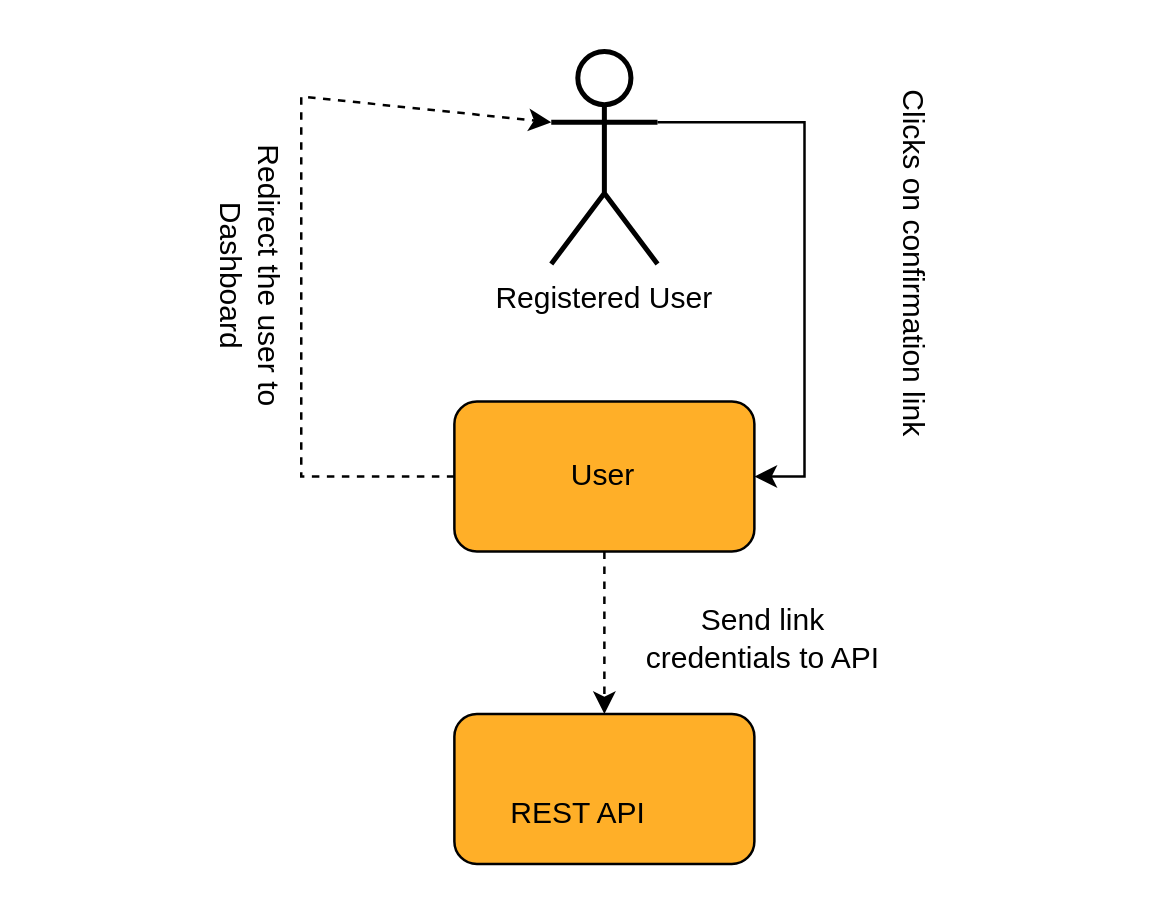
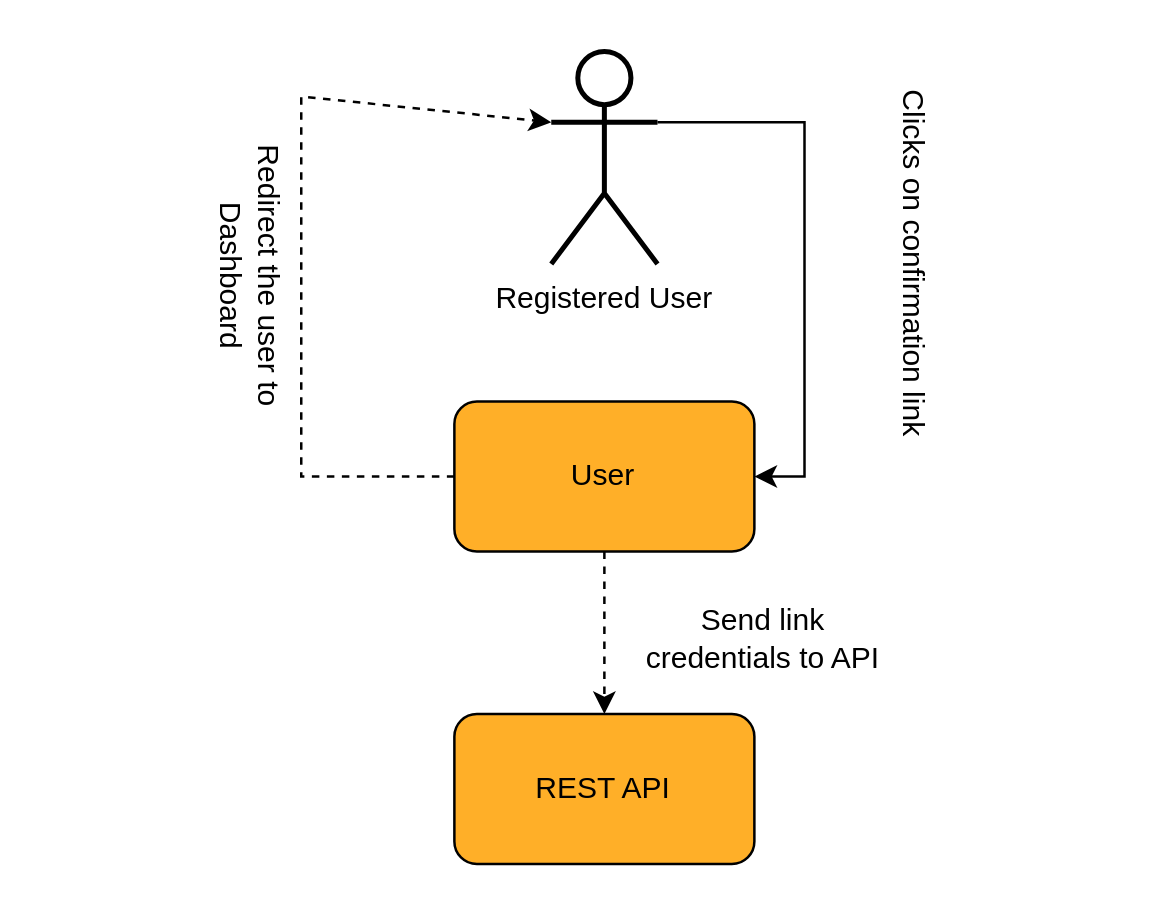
  <mxCell id="0" />
  <mxCell id="1" parent="0" />
  <mxCell id="2" value="&lt;span style=&quot;background-color: rgb(255 , 255 , 255) ; font-size: 12px&quot;&gt;Clicks on confirmation link&lt;/span&gt;" style="text;html=1;strokeColor=none;fillColor=none;align=center;verticalAlign=middle;whiteSpace=wrap;rounded=0;fontSize=12;rotation=90;" parent="1" vertex="1"><mxGeometry x="290" y="90" width="150" height="30" as="geometry" /></mxCell>
  <mxCell id="3" value="" style="endArrow=classic;html=1;rounded=0;strokeWidth=1;jumpSize=6;dashed=1;fontSize=12;exitX=0.5;exitY=1;exitDx=0;exitDy=0;entryX=0.5;entryY=0;entryDx=0;entryDy=0;" parent="1" edge="1" target="11" source="8"><mxGeometry width="50" height="50" relative="1" as="geometry"><mxPoint x="220" y="250" as="sourcePoint" /><mxPoint x="387.5" y="250" as="targetPoint" /></mxGeometry></mxCell>
  <mxCell id="4" value="&lt;span style=&quot;background-color: rgb(255 , 255 , 255) ; font-size: 12px&quot;&gt;Send link credentials to API&lt;/span&gt;" style="text;html=1;strokeColor=none;fillColor=none;align=center;verticalAlign=middle;whiteSpace=wrap;rounded=0;fontSize=12;rotation=0;" parent="1" vertex="1"><mxGeometry x="250" y="240" width="110" height="30" as="geometry" /></mxCell>
  <mxCell id="5" value="" style="endArrow=classic;html=1;rounded=0;strokeWidth=1;jumpSize=6;dashed=1;fontSize=12;exitX=0;exitY=0.5;exitDx=0;exitDy=0;entryX=0;entryY=0.333;entryDx=0;entryDy=0;entryPerimeter=0;" parent="1" edge="1" target="14" source="8"><mxGeometry width="50" height="50" relative="1" as="geometry"><mxPoint x="147.5" y="190" as="sourcePoint" /><mxPoint x="-20" y="190" as="targetPoint" /><Array as="points"><mxPoint x="120" y="190" /><mxPoint x="120" y="38" /></Array></mxGeometry></mxCell>
  <mxCell id="6" value="&lt;span style=&quot;background-color: rgb(255 , 255 , 255)&quot;&gt;Redirect the user to Dashboard&lt;/span&gt;" style="text;html=1;strokeColor=none;fillColor=none;align=center;verticalAlign=middle;whiteSpace=wrap;rounded=0;fontSize=12;rotation=90;" parent="1" vertex="1"><mxGeometry x="20" y="95" width="160" height="30" as="geometry" /></mxCell>
  <mxCell id="7" value="" style="group;fontSize=12;" vertex="1" connectable="0" parent="1"><mxGeometry x="181.25" y="160" width="120" height="60" as="geometry" /></mxCell>
  <mxCell id="8" value="" style="rounded=1;whiteSpace=wrap;html=1;fillColor=#FFAF28;fontSize=12;" vertex="1" parent="7"><mxGeometry width="120" height="60" as="geometry" /></mxCell>
  <mxCell id="9" value="&lt;font style=&quot;font-size: 12px;&quot;&gt;User&lt;/font&gt;" style="text;html=1;strokeColor=none;fillColor=none;align=center;verticalAlign=middle;whiteSpace=wrap;rounded=0;fontSize=12;" vertex="1" parent="7"><mxGeometry x="30" y="15" width="60" height="30" as="geometry" /></mxCell>
  <mxCell id="10" value="" style="group;fontSize=12;" vertex="1" connectable="0" parent="1"><mxGeometry x="181.25" y="285" width="120" height="60" as="geometry" /></mxCell>
  <mxCell id="11" value="" style="rounded=1;whiteSpace=wrap;html=1;fillColor=#FFAF28;fontSize=12;" vertex="1" parent="10"><mxGeometry width="120" height="60" as="geometry" /></mxCell>
- <mxCell id="12" value="&lt;font style=&quot;font-size: 12px;&quot;&gt;REST API&lt;/font&gt;" style="text;html=1;strokeColor=none;fillColor=none;align=center;verticalAlign=middle;whiteSpace=wrap;rounded=0;fontSize=12;" vertex="1" parent="10"><mxGeometry x="20" y="25" width="60" height="30" as="geometry" /></mxCell>
+ <mxCell id="12" value="&lt;font style=&quot;font-size: 12px;&quot;&gt;REST API&lt;/font&gt;" style="text;html=1;strokeColor=none;fillColor=none;align=center;verticalAlign=middle;whiteSpace=wrap;rounded=0;fontSize=12;" vertex="1" parent="10"><mxGeometry x="30" y="15" width="60" height="30" as="geometry" /></mxCell>
  <mxCell id="13" style="edgeStyle=orthogonalEdgeStyle;rounded=0;orthogonalLoop=1;jettySize=auto;html=1;exitX=1;exitY=0.333;exitDx=0;exitDy=0;exitPerimeter=0;entryX=1;entryY=0.5;entryDx=0;entryDy=0;" edge="1" parent="1" source="14" target="8"><mxGeometry relative="1" as="geometry" /></mxCell>
  <mxCell id="14" value="Registered User" style="shape=umlActor;verticalLabelPosition=bottom;verticalAlign=top;html=1;outlineConnect=0;rounded=1;strokeWidth=2;fontSize=12;" vertex="1" parent="1"><mxGeometry x="220" y="20" width="42.5" height="85" as="geometry" /></mxCell>
